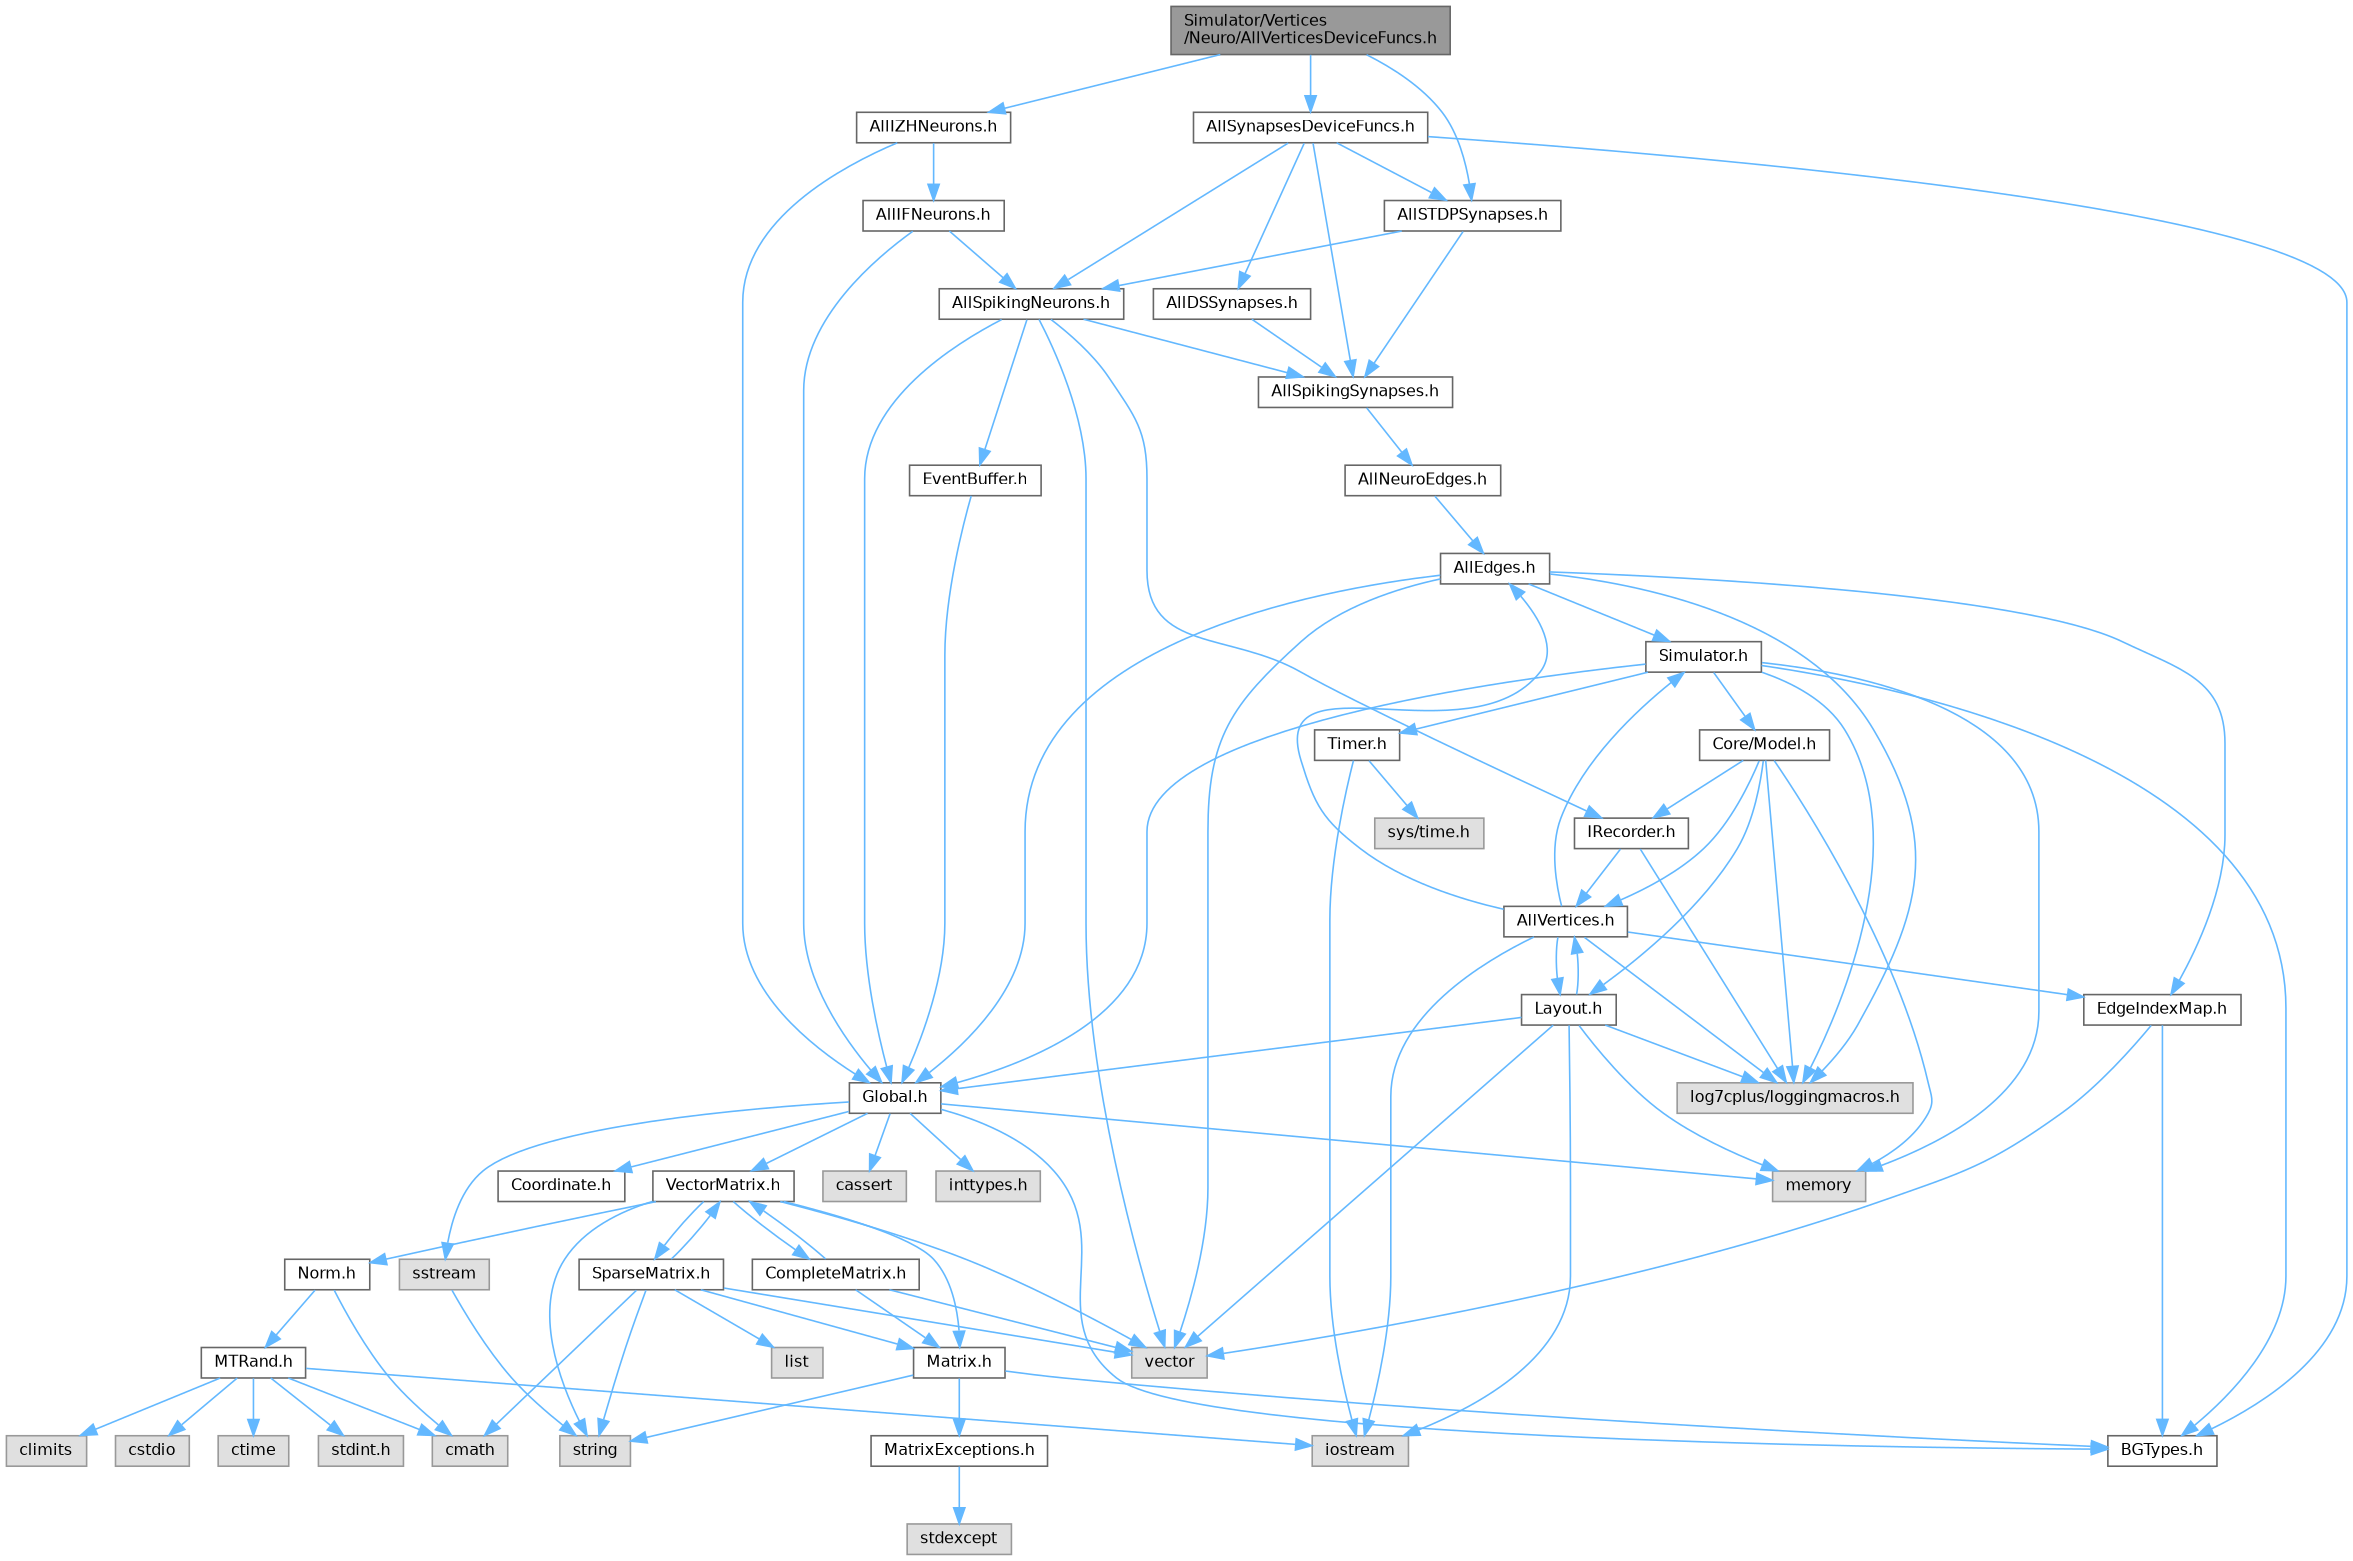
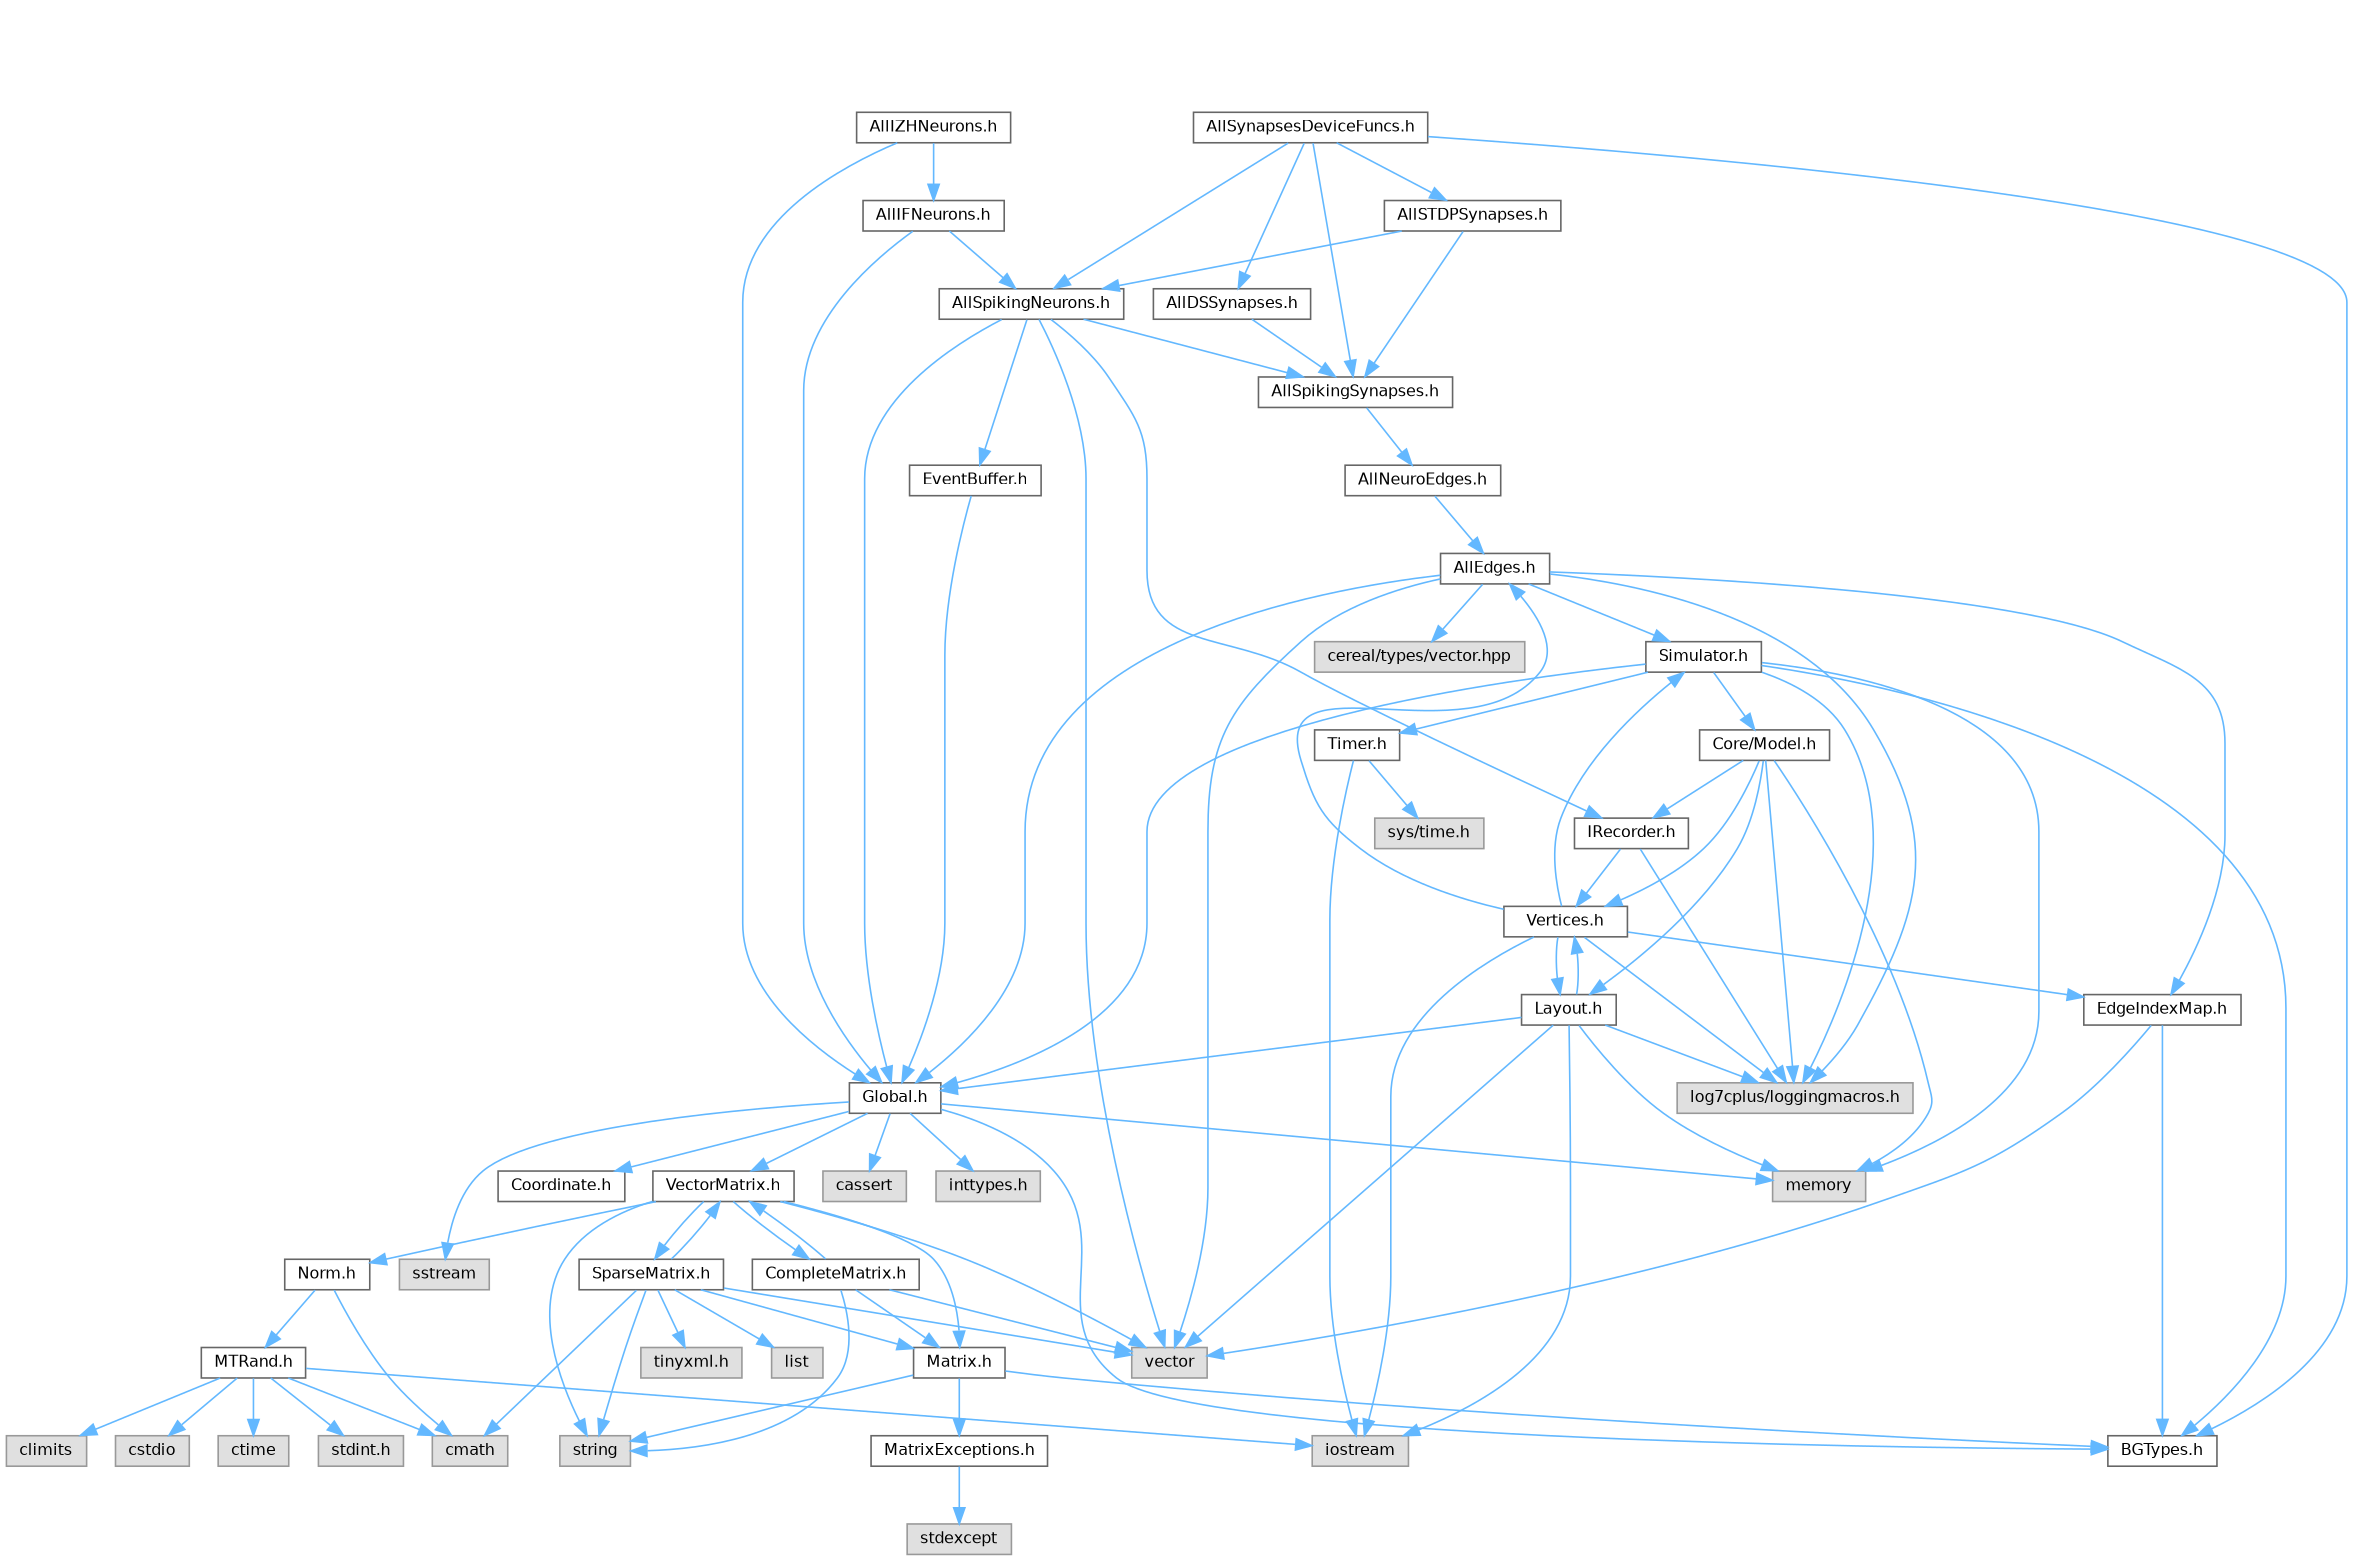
  digraph {
    node [color=grey40 fillcolor=white fontname=Helvetica fontsize=10 shape=box style=filled]
    edge [color=steelblue1 fontname=Helvetica fontsize=10 labelfontname=Helvetica labelfontsize=10 style=solid]
-   n1 [color=gray40 fillcolor=grey60 fontcolor=black height=0.2 label="Simulator/Vertices\l/Neuro/AllVerticesDeviceFuncs.h" width=0.4]
    n2 [height=0.2 label="AllIZHNeurons.h" width=0.4]
    n3 [height=0.2 label="AllSTDPSynapses.h" width=0.4]
    n4 [height=0.2 label="AllSynapsesDeviceFuncs.h" width=0.4]
    n5 [height=0.2 label="AllIFNeurons.h" width=0.4]
    n6 [height=0.2 label="Global.h" width=0.4]
    n7 [height=0.2 label="AllSpikingNeurons.h" width=0.4]
    n8 [height=0.2 label="AllSpikingSynapses.h" width=0.4]
    n9 [height=0.2 label="BGTypes.h" width=0.4]
    n10 [height=0.2 label="AllDSSynapses.h" width=0.4]
    n11 [color=grey60 fillcolor="#E0E0E0" height=0.2 label=cassert width=0.4]
    n12 [color=grey60 fillcolor="#E0E0E0" height=0.2 label=memory width=0.4]
    n13 [color=grey60 fillcolor="#E0E0E0" height=0.2 label=sstream width=0.4]
    n14 [color=grey60 fillcolor="#E0E0E0" height=0.2 label="inttypes.h" width=0.4]
    n15 [height=0.2 label="Coordinate.h" width=0.4]
    n16 [height=0.2 label="VectorMatrix.h" width=0.4]
    n17 [color=grey60 fillcolor="#E0E0E0" height=0.2 label=vector width=0.4]
    n18 [height=0.2 label="EventBuffer.h" width=0.4]
    n19 [height=0.2 label="IRecorder.h" width=0.4]
    n20 [height=0.2 label="AllNeuroEdges.h" width=0.4]
-   n21 [height=0.2 label="AllVertices.h" width=0.4]
+   n21 [height=0.2 label="Vertices.h" width=0.4]
    n22 [height=0.2 label="AllEdges.h" width=0.4]
    n23 [height=0.2 label="EdgeIndexMap.h" width=0.4]
    n24 [height=0.2 label="Simulator.h" width=0.4]
    n25 [color=grey60 fillcolor="#E0E0E0" height=0.2 label="log7cplus/loggingmacros.h" width=0.4]
    n26 [color=grey60 fillcolor="#E0E0E0" height=0.2 label=iostream width=0.4]
    n27 [height=0.2 label="Layout.h" width=0.4]
+   n28 [color=grey60 fillcolor="#E0E0E0" height=0.2 label="cereal/types/vector.hpp" width=0.4]
    n29 [height=0.2 label="Core/Model.h" width=0.4]
    n30 [height=0.2 label="Timer.h" width=0.4]
    n31 [height=0.2 label="CompleteMatrix.h" width=0.4]
    n32 [height=0.2 label="Matrix.h" width=0.4]
    n33 [color=grey60 fillcolor="#E0E0E0" height=0.2 label=string width=0.4]
    n34 [height=0.2 label="Norm.h" width=0.4]
    n35 [height=0.2 label="SparseMatrix.h" width=0.4]
    n36 [height=0.2 label="MatrixExceptions.h" width=0.4]
    n37 [height=0.2 label="MTRand.h" width=0.4]
    n38 [color=grey60 fillcolor="#E0E0E0" height=0.2 label=cmath width=0.4]
+   n39 [color=grey60 fillcolor="#E0E0E0" height=0.2 label="tinyxml.h" width=0.4]
    n40 [color=grey60 fillcolor="#E0E0E0" height=0.2 label=list width=0.4]
    n41 [color=grey60 fillcolor="#E0E0E0" height=0.2 label=stdexcept width=0.4]
    n42 [color=grey60 fillcolor="#E0E0E0" height=0.2 label=climits width=0.4]
    n43 [color=grey60 fillcolor="#E0E0E0" height=0.2 label=cstdio width=0.4]
    n44 [color=grey60 fillcolor="#E0E0E0" height=0.2 label=ctime width=0.4]
    n45 [color=grey60 fillcolor="#E0E0E0" height=0.2 label="stdint.h" width=0.4]
    n46 [color=grey60 fillcolor="#E0E0E0" height=0.2 label="sys/time.h" width=0.4]
-   n1 -> n2
-   n1 -> n3
-   n1 -> n4
    n2 -> n5
    n2 -> n6
    n3 -> n7
    n3 -> n8
    n4 -> n3
    n4 -> n7
    n4 -> n8
    n4 -> n9
    n4 -> n10
    n5 -> n6
    n5 -> n7
    n6 -> n9
    n6 -> n11
    n6 -> n12
    n6 -> n13
    n6 -> n14
    n6 -> n15
    n6 -> n16
    n7 -> n6
    n7 -> n8
    n7 -> n17
    n7 -> n18
    n7 -> n19
    n8 -> n20
    n10 -> n8
    n16 -> n17
    n16 -> n31
    n16 -> n32
    n16 -> n33
    n16 -> n34
    n16 -> n35
    n18 -> n6
    n19 -> n21
    n19 -> n25
    n20 -> n22
    n21 -> n22
    n21 -> n23
    n21 -> n24
    n21 -> n25
    n21 -> n26
    n21 -> n27
    n22 -> n6
    n22 -> n17
    n22 -> n23
    n22 -> n24
    n22 -> n25
+   n22 -> n28
    n23 -> n9
    n23 -> n17
    n24 -> n6
    n24 -> n9
    n24 -> n12
    n24 -> n25
    n24 -> n29
    n24 -> n30
    n27 -> n6
    n27 -> n12
    n27 -> n17
    n27 -> n21
    n27 -> n25
    n27 -> n26
    n29 -> n12
    n29 -> n19
    n29 -> n21
    n29 -> n25
    n29 -> n27
    n30 -> n26
    n30 -> n46
    n31 -> n16
    n31 -> n17
    n31 -> n32
-   n13 -> n33
+   n31 -> n33
    n32 -> n9
    n32 -> n33
    n32 -> n36
    n34 -> n37
    n34 -> n38
    n35 -> n16
    n35 -> n17
    n35 -> n32
    n35 -> n33
    n35 -> n38
+   n35 -> n39
    n35 -> n40
    n36 -> n41
    n37 -> n26
    n37 -> n38
    n37 -> n42
    n37 -> n43
    n37 -> n44
    n37 -> n45
  }
